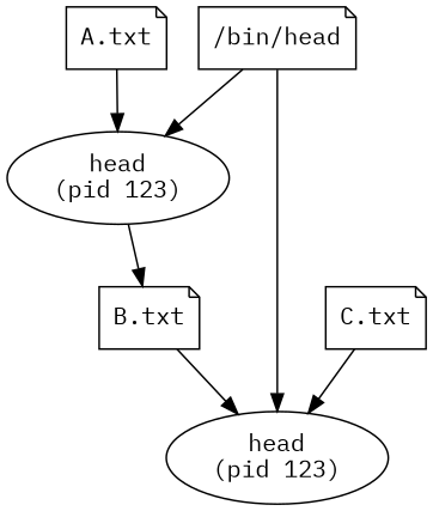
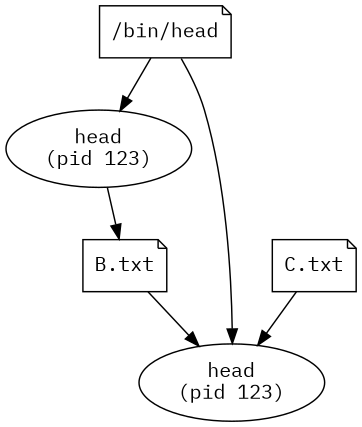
  digraph {
    fontname="IBM Plex Mono"
    node [fontname="IBM Plex Mono" shape=note]
    edge [fontname="IBM Plex Mono"]
    n1 [label="/bin/head"]
    n2 [label="head\n(pid 123)" shape=""]
    n3 [label="head\n(pid 123)" shape=""]
    n4 [label="B.txt"]
-   n5 [label="A.txt"]
    n6 [label="C.txt"]
    n1 -> n2
    n1 -> n3
    n2 -> n4
    n4 -> n3
-   n5 -> n2
    n6 -> n3
  }
